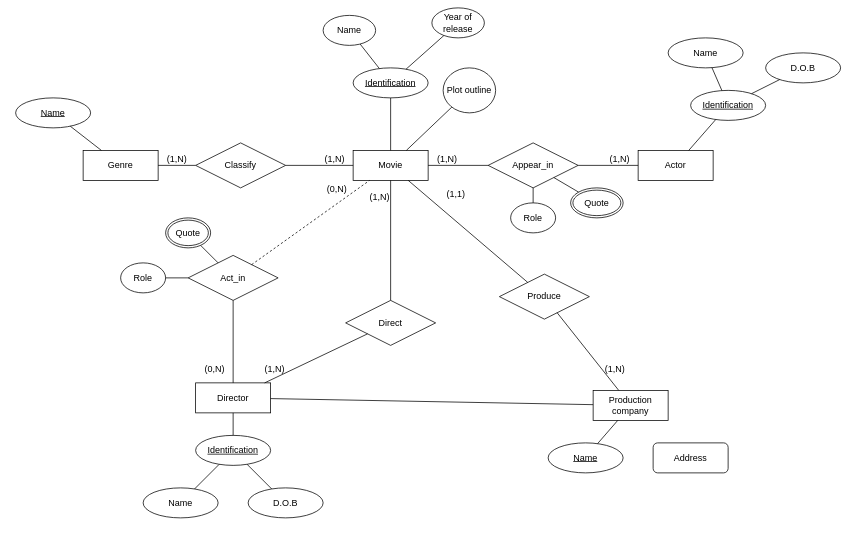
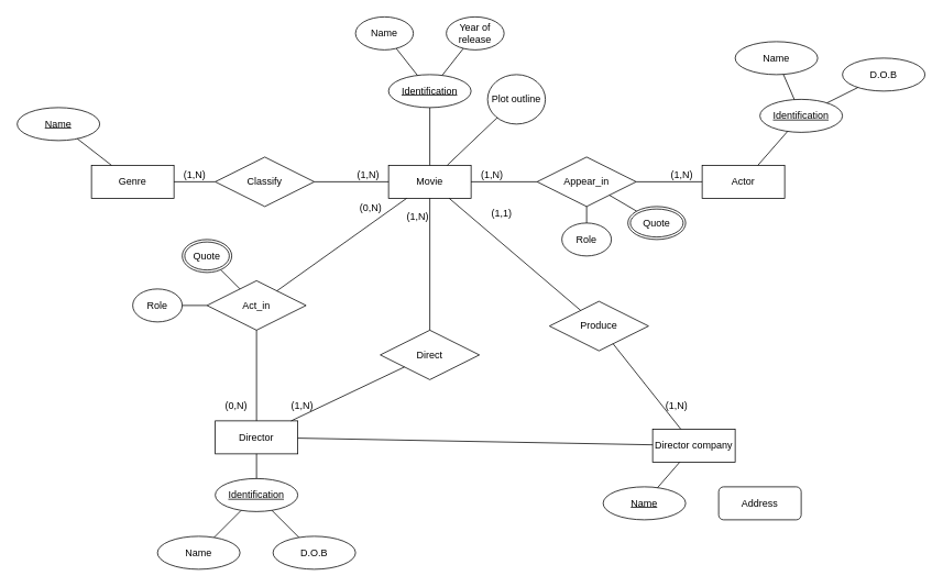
  <mxCell id="0" />
  <mxCell id="1" parent="0" />
  <mxCell id="2" value="Movie" style="whiteSpace=wrap;html=1;align=center;" parent="1" vertex="1"><mxGeometry x="470" y="200" width="100" height="40" as="geometry" /></mxCell>
- <mxCell id="3" value="Production company" style="whiteSpace=wrap;html=1;align=center;" parent="1" vertex="1"><mxGeometry x="790" y="520" width="100" height="40" as="geometry" /></mxCell>
+ <mxCell id="3" value="Director company" style="whiteSpace=wrap;html=1;align=center;" parent="1" vertex="1"><mxGeometry x="790" y="520" width="100" height="40" as="geometry" /></mxCell>
  <mxCell id="4" value="Actor" style="whiteSpace=wrap;html=1;align=center;" parent="1" vertex="1"><mxGeometry x="850" y="200" width="100" height="40" as="geometry" /></mxCell>
  <mxCell id="5" value="Director" style="whiteSpace=wrap;html=1;align=center;" parent="1" vertex="1"><mxGeometry x="260" y="510" width="100" height="40" as="geometry" /></mxCell>
  <mxCell id="6" value="Genre" style="whiteSpace=wrap;html=1;align=center;" parent="1" vertex="1"><mxGeometry x="110" y="200" width="100" height="40" as="geometry" /></mxCell>
  <mxCell id="7" value="Name" style="ellipse;whiteSpace=wrap;html=1;align=center;fontStyle=4;" parent="1" vertex="1"><mxGeometry x="20" y="130" width="100" height="40" as="geometry" /></mxCell>
  <mxCell id="8" value="Address" style="whiteSpace=wrap;html=1;align=center;rounded=1;" parent="1" vertex="1"><mxGeometry x="870" y="590" width="100" height="40" as="geometry" /></mxCell>
  <mxCell id="9" value="Name" style="ellipse;whiteSpace=wrap;html=1;align=center;fontStyle=4;" parent="1" vertex="1"><mxGeometry x="730" y="590" width="100" height="40" as="geometry" /></mxCell>
  <mxCell id="10" style="edgeStyle=orthogonalEdgeStyle;rounded=0;orthogonalLoop=1;jettySize=auto;html=1;exitX=0.5;exitY=1;exitDx=0;exitDy=0;" parent="1" source="5" target="5" edge="1"><mxGeometry relative="1" as="geometry" /></mxCell>
  <mxCell id="11" value="Identification" style="ellipse;whiteSpace=wrap;html=1;align=center;fontStyle=4;" parent="1" vertex="1"><mxGeometry x="470" y="90" width="100" height="40" as="geometry" /></mxCell>
- <mxCell id="12" value="Year of release" style="ellipse;whiteSpace=wrap;html=1;align=center;" parent="1" vertex="1"><mxGeometry x="575" y="10" width="70" height="40" as="geometry" /></mxCell>
+ <mxCell id="12" value="Year of release" style="ellipse;whiteSpace=wrap;html=1;align=center;" parent="1" vertex="1"><mxGeometry x="540" y="20" width="70" height="40" as="geometry" /></mxCell>
  <mxCell id="13" value="Name" style="ellipse;whiteSpace=wrap;html=1;align=center;" parent="1" vertex="1"><mxGeometry x="430" y="20" width="70" height="40" as="geometry" /></mxCell>
  <mxCell id="14" value="Plot outline" style="ellipse;whiteSpace=wrap;html=1;align=center;" parent="1" vertex="1"><mxGeometry x="590" y="90" width="70" height="60" as="geometry" /></mxCell>
  <mxCell id="15" value="Identification" style="ellipse;whiteSpace=wrap;html=1;align=center;fontStyle=4;" parent="1" vertex="1"><mxGeometry x="920" y="120" width="100" height="40" as="geometry" /></mxCell>
  <mxCell id="16" value="D.O.B" style="ellipse;whiteSpace=wrap;html=1;align=center;" parent="1" vertex="1"><mxGeometry x="1020" y="70" width="100" height="40" as="geometry" /></mxCell>
  <mxCell id="17" value="Name" style="ellipse;whiteSpace=wrap;html=1;align=center;" parent="1" vertex="1"><mxGeometry x="890" y="50" width="100" height="40" as="geometry" /></mxCell>
  <mxCell id="18" value="Identification" style="ellipse;whiteSpace=wrap;html=1;align=center;fontStyle=4;" parent="1" vertex="1"><mxGeometry x="260" y="580" width="100" height="40" as="geometry" /></mxCell>
  <mxCell id="19" value="D.O.B" style="ellipse;whiteSpace=wrap;html=1;align=center;" parent="1" vertex="1"><mxGeometry x="330" y="650" width="100" height="40" as="geometry" /></mxCell>
  <mxCell id="20" value="Name" style="ellipse;whiteSpace=wrap;html=1;align=center;" parent="1" vertex="1"><mxGeometry x="190" y="650" width="100" height="40" as="geometry" /></mxCell>
  <mxCell id="21" value="" style="endArrow=none;html=1;rounded=0;" parent="1" source="25" target="2" edge="1"><mxGeometry relative="1" as="geometry"><mxPoint x="80" y="310" as="sourcePoint" /><mxPoint x="240" y="310" as="targetPoint" /></mxGeometry></mxCell>
  <mxCell id="22" value="(1,N)" style="resizable=0;html=1;whiteSpace=wrap;align=right;verticalAlign=bottom;" parent="21" connectable="0" vertex="1"><mxGeometry x="1" relative="1" as="geometry"><mxPoint x="-10" as="offset" /></mxGeometry></mxCell>
  <mxCell id="23" value="" style="endArrow=none;html=1;rounded=0;" parent="1" source="6" target="25" edge="1"><mxGeometry relative="1" as="geometry"><mxPoint x="220" y="230" as="sourcePoint" /><mxPoint x="280" y="219.55" as="targetPoint" /></mxGeometry></mxCell>
  <mxCell id="24" value="(1,N)" style="resizable=0;html=1;whiteSpace=wrap;align=left;verticalAlign=bottom;" parent="23" connectable="0" vertex="1"><mxGeometry x="-1" relative="1" as="geometry"><mxPoint x="10" as="offset" /></mxGeometry></mxCell>
  <mxCell id="25" value="Classify" style="shape=rhombus;perimeter=rhombusPerimeter;whiteSpace=wrap;html=1;align=center;" parent="1" vertex="1"><mxGeometry x="260" y="190" width="120" height="60" as="geometry" /></mxCell>
  <mxCell id="26" value="Appear_in" style="shape=rhombus;perimeter=rhombusPerimeter;whiteSpace=wrap;html=1;align=center;" parent="1" vertex="1"><mxGeometry x="650" y="190" width="120" height="60" as="geometry" /></mxCell>
  <mxCell id="27" value="" style="endArrow=none;html=1;rounded=0;" parent="1" source="26" target="2" edge="1"><mxGeometry relative="1" as="geometry"><mxPoint x="480" y="370" as="sourcePoint" /><mxPoint x="640" y="370" as="targetPoint" /></mxGeometry></mxCell>
  <mxCell id="28" value="(1,N)" style="resizable=0;html=1;whiteSpace=wrap;align=right;verticalAlign=bottom;" parent="27" connectable="0" vertex="1"><mxGeometry x="1" relative="1" as="geometry"><mxPoint x="40" as="offset" /></mxGeometry></mxCell>
  <mxCell id="29" value="" style="endArrow=none;html=1;rounded=0;" parent="1" source="26" target="4" edge="1"><mxGeometry relative="1" as="geometry"><mxPoint x="750.003" y="293.851" as="sourcePoint" /><mxPoint x="885.5" y="220" as="targetPoint" /></mxGeometry></mxCell>
  <mxCell id="30" value="(1,N)" style="resizable=0;html=1;whiteSpace=wrap;align=right;verticalAlign=bottom;" parent="29" connectable="0" vertex="1"><mxGeometry x="1" relative="1" as="geometry"><mxPoint x="-10" as="offset" /></mxGeometry></mxCell>
  <mxCell id="31" value="Direct" style="shape=rhombus;perimeter=rhombusPerimeter;whiteSpace=wrap;html=1;align=center;" parent="1" vertex="1"><mxGeometry x="460" y="400" width="120" height="60" as="geometry" /></mxCell>
  <mxCell id="32" value="Act_in" style="shape=rhombus;perimeter=rhombusPerimeter;whiteSpace=wrap;html=1;align=center;" parent="1" vertex="1"><mxGeometry y="340" width="120" height="60" as="geometry" x="250" /></mxCell>
  <mxCell id="33" value="Produce" style="shape=rhombus;perimeter=rhombusPerimeter;whiteSpace=wrap;html=1;align=center;" parent="1" vertex="1"><mxGeometry x="665" y="365" width="120" height="60" as="geometry" /></mxCell>
  <mxCell id="34" value="" style="endArrow=none;html=1;rounded=0;" parent="1" source="3" target="33" edge="1"><mxGeometry relative="1" as="geometry"><mxPoint x="220" y="520" as="sourcePoint" /><mxPoint x="290" y="520" as="targetPoint" /></mxGeometry></mxCell>
  <mxCell id="35" value="(1,N)" style="resizable=0;html=1;whiteSpace=wrap;align=left;verticalAlign=bottom;" parent="34" connectable="0" vertex="1"><mxGeometry x="-1" relative="1" as="geometry"><mxPoint x="-20" y="-20" as="offset" /></mxGeometry></mxCell>
  <mxCell id="36" value="" style="endArrow=none;html=1;rounded=0;" parent="1" source="33" target="2" edge="1"><mxGeometry relative="1" as="geometry"><mxPoint x="230" y="290" as="sourcePoint" /><mxPoint x="300" y="290" as="targetPoint" /></mxGeometry></mxCell>
  <mxCell id="37" value="(1,1)" style="resizable=0;html=1;whiteSpace=wrap;align=left;verticalAlign=bottom;" parent="36" connectable="0" vertex="1"><mxGeometry x="-1" relative="1" as="geometry"><mxPoint x="-110" y="-110" as="offset" /></mxGeometry></mxCell>
  <mxCell id="38" value="" style="endArrow=none;html=1;rounded=0;" parent="1" source="32" target="5" edge="1"><mxGeometry relative="1" as="geometry"><mxPoint x="170" y="430" as="sourcePoint" /><mxPoint x="330" y="430" as="targetPoint" /></mxGeometry></mxCell>
  <mxCell id="39" value="(0,N)" style="resizable=0;html=1;whiteSpace=wrap;align=right;verticalAlign=bottom;" parent="38" connectable="0" vertex="1"><mxGeometry x="1" relative="1" as="geometry"><mxPoint x="-10" y="-10" as="offset" /></mxGeometry></mxCell>
- <mxCell id="40" value="" style="endArrow=none;html=1;rounded=0;dashed=1;" parent="1" source="32" target="2" edge="1"><mxGeometry relative="1" as="geometry"><mxPoint x="290" y="405" as="sourcePoint" /><mxPoint x="199" y="500" as="targetPoint" /></mxGeometry></mxCell>
+ <mxCell id="40" value="" style="endArrow=none;html=1;rounded=0;" parent="1" source="32" target="2" edge="1"><mxGeometry relative="1" as="geometry"><mxPoint x="290" y="405" as="sourcePoint" /><mxPoint x="199" y="500" as="targetPoint" /></mxGeometry></mxCell>
  <mxCell id="41" value="(0,N)" style="resizable=0;html=1;whiteSpace=wrap;align=right;verticalAlign=bottom;" parent="40" connectable="0" vertex="1"><mxGeometry x="1" relative="1" as="geometry"><mxPoint x="-29" y="20" as="offset" /></mxGeometry></mxCell>
  <mxCell id="42" value="" style="endArrow=none;html=1;rounded=0;" parent="1" source="5" target="31" edge="1"><mxGeometry relative="1" as="geometry"><mxPoint x="350" y="375" as="sourcePoint" /><mxPoint x="505" y="250" as="targetPoint" /></mxGeometry></mxCell>
  <mxCell id="43" value="(1,N)" style="resizable=0;html=1;whiteSpace=wrap;align=right;verticalAlign=bottom;" parent="42" connectable="0" vertex="1"><mxGeometry x="1" relative="1" as="geometry"><mxPoint x="-109" y="55" as="offset" /></mxGeometry></mxCell>
  <mxCell id="44" value="" style="endArrow=none;html=1;rounded=0;" parent="1" source="31" target="2" edge="1"><mxGeometry relative="1" as="geometry"><mxPoint x="360" y="385" as="sourcePoint" /><mxPoint x="515" y="260" as="targetPoint" /></mxGeometry></mxCell>
  <mxCell id="45" value="(1,N)" style="resizable=0;html=1;whiteSpace=wrap;align=right;verticalAlign=bottom;" parent="44" connectable="0" vertex="1"><mxGeometry x="1" relative="1" as="geometry"><mxPoint y="30" as="offset" /></mxGeometry></mxCell>
  <mxCell id="46" value="" style="endArrow=none;html=1;rounded=0;exitX=0.5;exitY=0;exitDx=0;exitDy=0;entryX=0.5;entryY=1;entryDx=0;entryDy=0;" parent="1" source="2" target="11" edge="1"><mxGeometry relative="1" as="geometry"><mxPoint x="450" y="110" as="sourcePoint" /><mxPoint x="610" y="110" as="targetPoint" /></mxGeometry></mxCell>
  <mxCell id="47" value="" style="endArrow=none;html=1;rounded=0;" parent="1" source="11" target="13" edge="1"><mxGeometry relative="1" as="geometry"><mxPoint x="530" as="sourcePoint" y="210" /><mxPoint x="530" y="180" as="targetPoint" /></mxGeometry></mxCell>
  <mxCell id="48" value="" style="endArrow=none;html=1;rounded=0;" parent="1" source="11" target="12" edge="1"><mxGeometry relative="1" as="geometry"><mxPoint x="540" y="220" as="sourcePoint" /><mxPoint x="540" y="190" as="targetPoint" /></mxGeometry></mxCell>
  <mxCell id="49" value="" style="endArrow=none;html=1;rounded=0;" parent="1" source="2" target="14" edge="1"><mxGeometry relative="1" as="geometry"><mxPoint x="560" y="240" as="sourcePoint" /><mxPoint x="560" as="targetPoint" y="210" /></mxGeometry></mxCell>
  <mxCell id="50" value="" style="endArrow=none;html=1;rounded=0;" parent="1" source="6" target="7" edge="1"><mxGeometry relative="1" as="geometry"><mxPoint x="513" y="211" as="sourcePoint" /><mxPoint x="416" y="139" as="targetPoint" /></mxGeometry></mxCell>
  <mxCell id="51" value="" style="endArrow=none;html=1;rounded=0;" parent="1" source="5" target="18" edge="1"><mxGeometry relative="1" as="geometry"><mxPoint x="130" y="540" as="sourcePoint" /><mxPoint x="290" y="540" as="targetPoint" /></mxGeometry></mxCell>
  <mxCell id="52" value="" style="endArrow=none;html=1;rounded=0;" parent="1" source="18" target="19" edge="1"><mxGeometry relative="1" as="geometry"><mxPoint x="290" y="660" as="sourcePoint" /><mxPoint x="450" y="660" as="targetPoint" /></mxGeometry></mxCell>
  <mxCell id="53" value="" style="endArrow=none;html=1;rounded=0;" parent="1" source="18" target="20" edge="1"><mxGeometry relative="1" as="geometry"><mxPoint x="200" y="620" as="sourcePoint" /><mxPoint x="180" y="640" as="targetPoint" /></mxGeometry></mxCell>
  <mxCell id="54" value="" style="endArrow=none;html=1;rounded=0;" parent="1" source="9" target="3" edge="1"><mxGeometry relative="1" as="geometry"><mxPoint x="760" y="520" as="sourcePoint" /><mxPoint x="920" y="520" as="targetPoint" /></mxGeometry></mxCell>
  <mxCell id="55" value="" style="endArrow=none;html=1;rounded=0;" parent="1" source="3" target="5" edge="1"><mxGeometry relative="1" as="geometry"><mxPoint x="760" y="520" as="sourcePoint" /><mxPoint x="920" y="520" as="targetPoint" /></mxGeometry></mxCell>
  <mxCell id="56" value="" style="endArrow=none;html=1;rounded=0;" parent="1" source="15" target="17" edge="1"><mxGeometry relative="1" as="geometry"><mxPoint x="1010" y="160" as="sourcePoint" /><mxPoint x="1170" y="160" as="targetPoint" /></mxGeometry></mxCell>
  <mxCell id="57" value="" style="endArrow=none;html=1;rounded=0;" parent="1" source="15" target="16" edge="1"><mxGeometry relative="1" as="geometry"><mxPoint x="1010" y="160" as="sourcePoint" /><mxPoint x="1170" y="160" as="targetPoint" /></mxGeometry></mxCell>
  <mxCell id="58" value="" style="endArrow=none;html=1;rounded=0;" parent="1" source="4" target="15" edge="1"><mxGeometry relative="1" as="geometry"><mxPoint x="1010" y="160" as="sourcePoint" /><mxPoint x="1170" y="160" as="targetPoint" /></mxGeometry></mxCell>
  <mxCell id="59" value="Role" style="ellipse;whiteSpace=wrap;html=1;align=center;" parent="1" vertex="1"><mxGeometry x="160" y="350" width="60" height="40" as="geometry" /></mxCell>
  <mxCell id="60" value="" style="endArrow=none;html=1;rounded=0;" parent="1" source="59" target="32" edge="1"><mxGeometry relative="1" as="geometry"><mxPoint x="190" y="360" as="sourcePoint" /><mxPoint x="350" y="360" as="targetPoint" /></mxGeometry></mxCell>
  <mxCell id="61" value="Role" style="ellipse;whiteSpace=wrap;html=1;align=center;" parent="1" vertex="1"><mxGeometry x="680" y="270" width="60" height="40" as="geometry" /></mxCell>
  <mxCell id="62" value="" style="endArrow=none;html=1;rounded=0;" parent="1" source="26" target="61" edge="1"><mxGeometry relative="1" as="geometry"><mxPoint x="490" y="350" as="sourcePoint" /><mxPoint x="650" y="350" as="targetPoint" /></mxGeometry></mxCell>
  <mxCell id="63" value="Quote" style="ellipse;shape=doubleEllipse;margin=3;whiteSpace=wrap;html=1;align=center;" parent="1" vertex="1"><mxGeometry x="760" y="250" width="70" height="40" as="geometry" /></mxCell>
  <mxCell id="64" value="" style="endArrow=none;html=1;rounded=0;" parent="1" source="26" target="63" edge="1"><mxGeometry relative="1" as="geometry"><mxPoint x="840" y="190" as="sourcePoint" /><mxPoint x="1000" y="190" as="targetPoint" /></mxGeometry></mxCell>
  <mxCell id="65" value="Quote" style="ellipse;shape=doubleEllipse;margin=3;whiteSpace=wrap;html=1;align=center;" parent="1" vertex="1"><mxGeometry x="220" y="290" width="60" height="40" as="geometry" /></mxCell>
  <mxCell id="66" value="" style="endArrow=none;html=1;rounded=0;" parent="1" source="65" target="32" edge="1"><mxGeometry relative="1" as="geometry"><mxPoint x="220" y="430" as="sourcePoint" /><mxPoint x="380" y="430" as="targetPoint" /></mxGeometry></mxCell>
